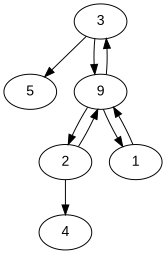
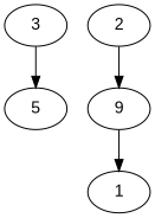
  digraph {
    fontname="Liberation Sans"
    node [fontname="Liberation Sans"]
    edge [fontname="Liberation Sans"]
    n1 [label=5]
    n2 [label=3]
    n3 [label=9]
-   n4 [label=4]
    n5 [label=2]
    n6 [label=1]
    n2 -> n1
-   n2 -> n3
-   n3 -> n2
-   n3 -> n5
    n3 -> n6
    n5 -> n3
-   n5 -> n4
-   n6 -> n3
  }
